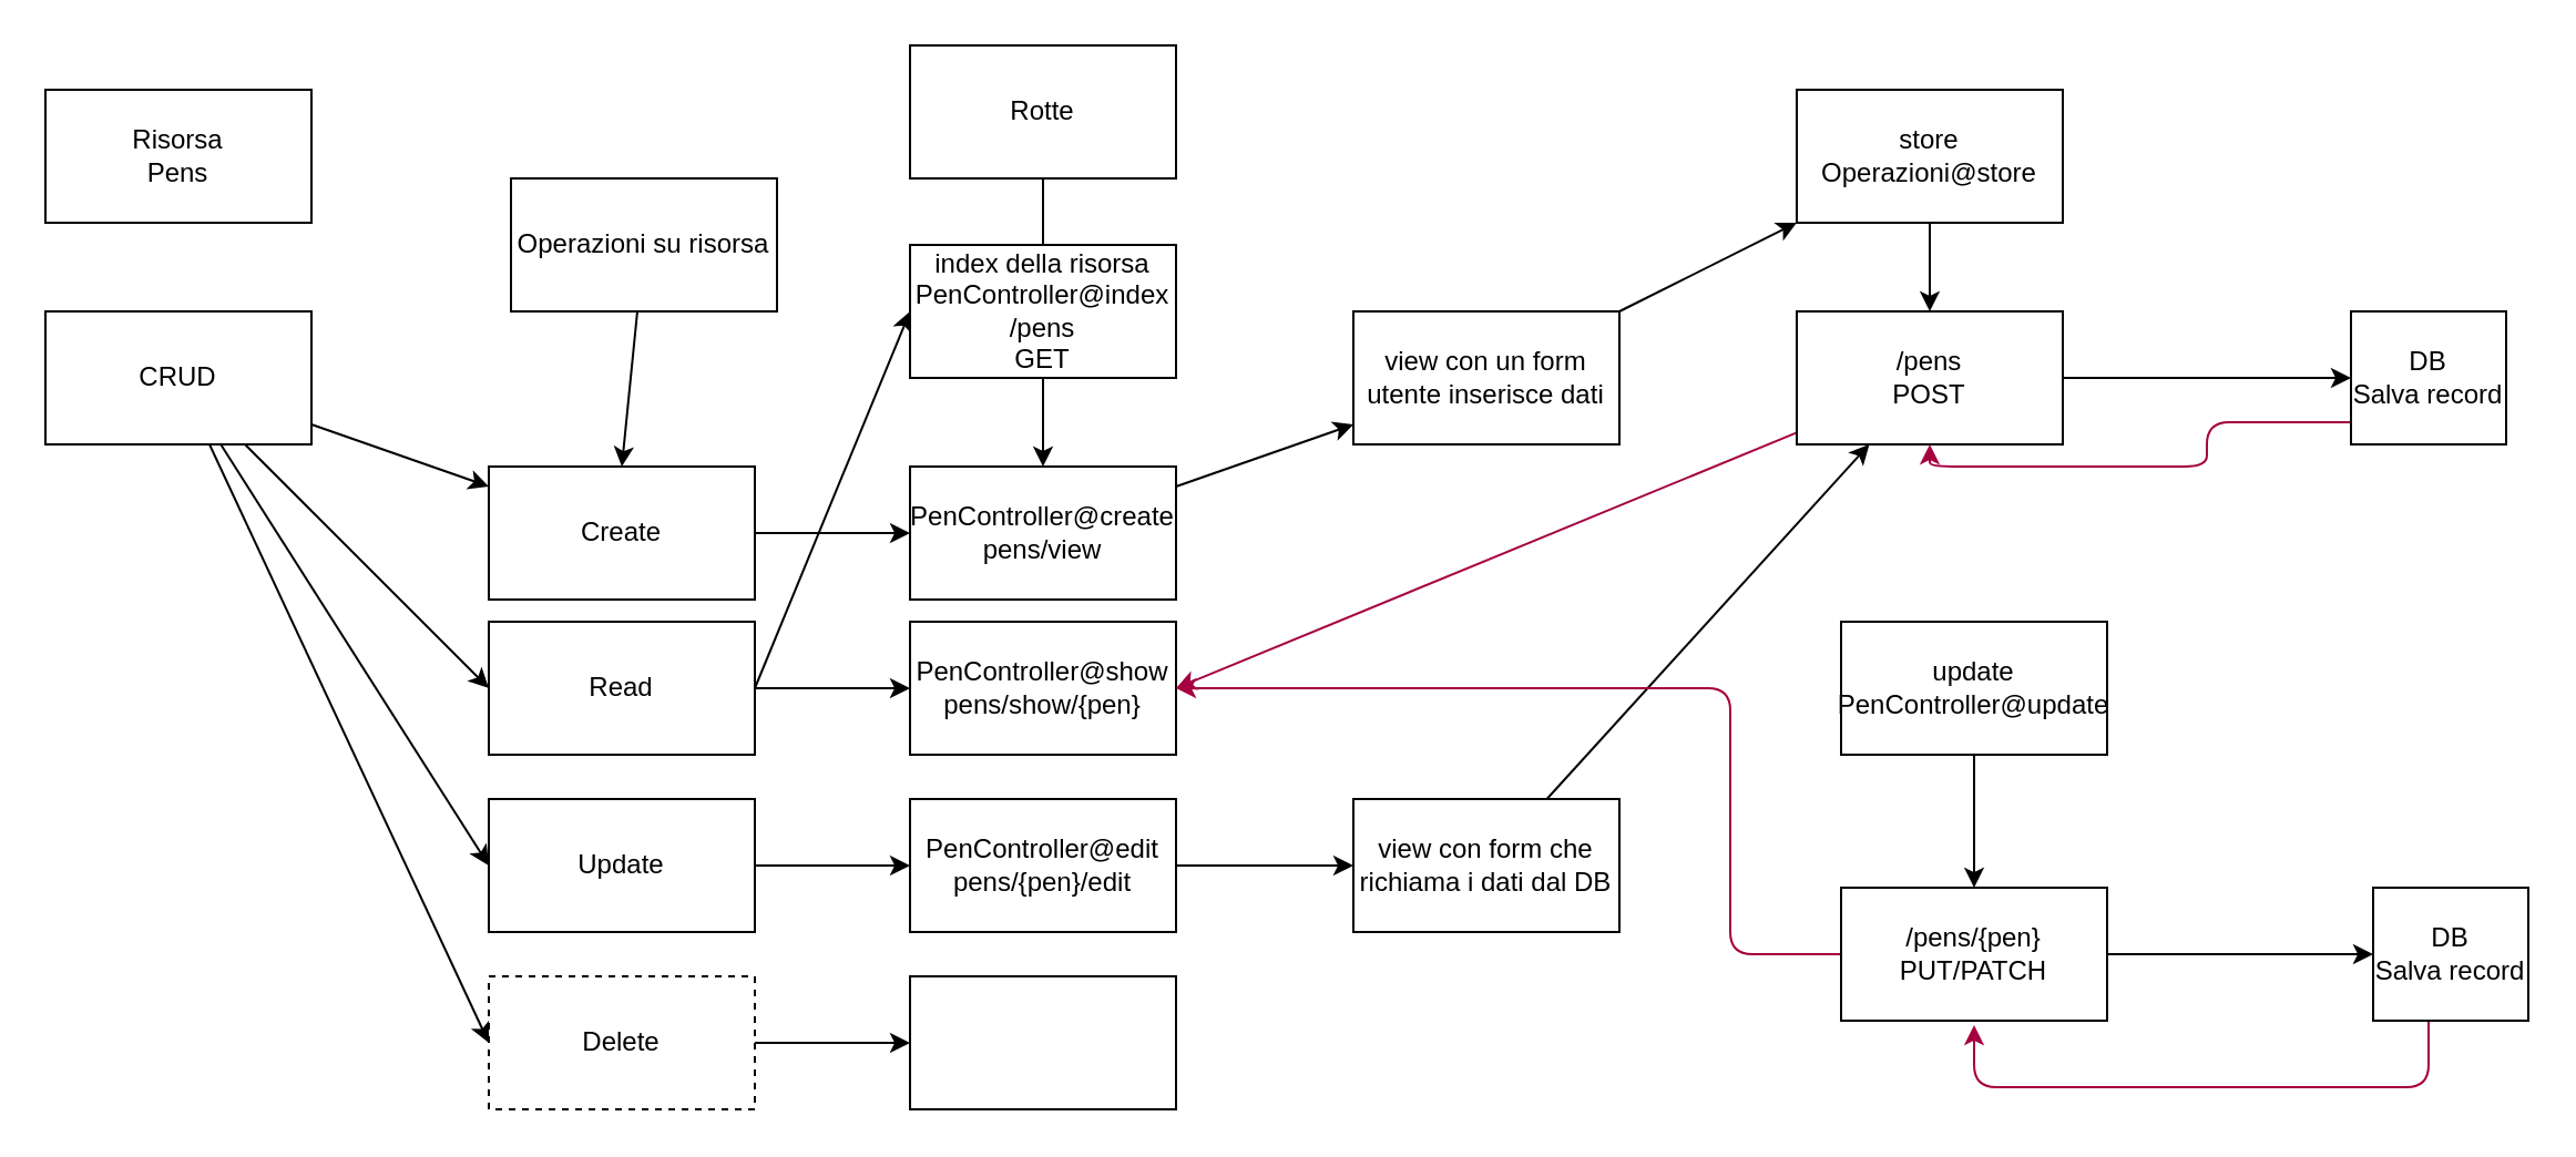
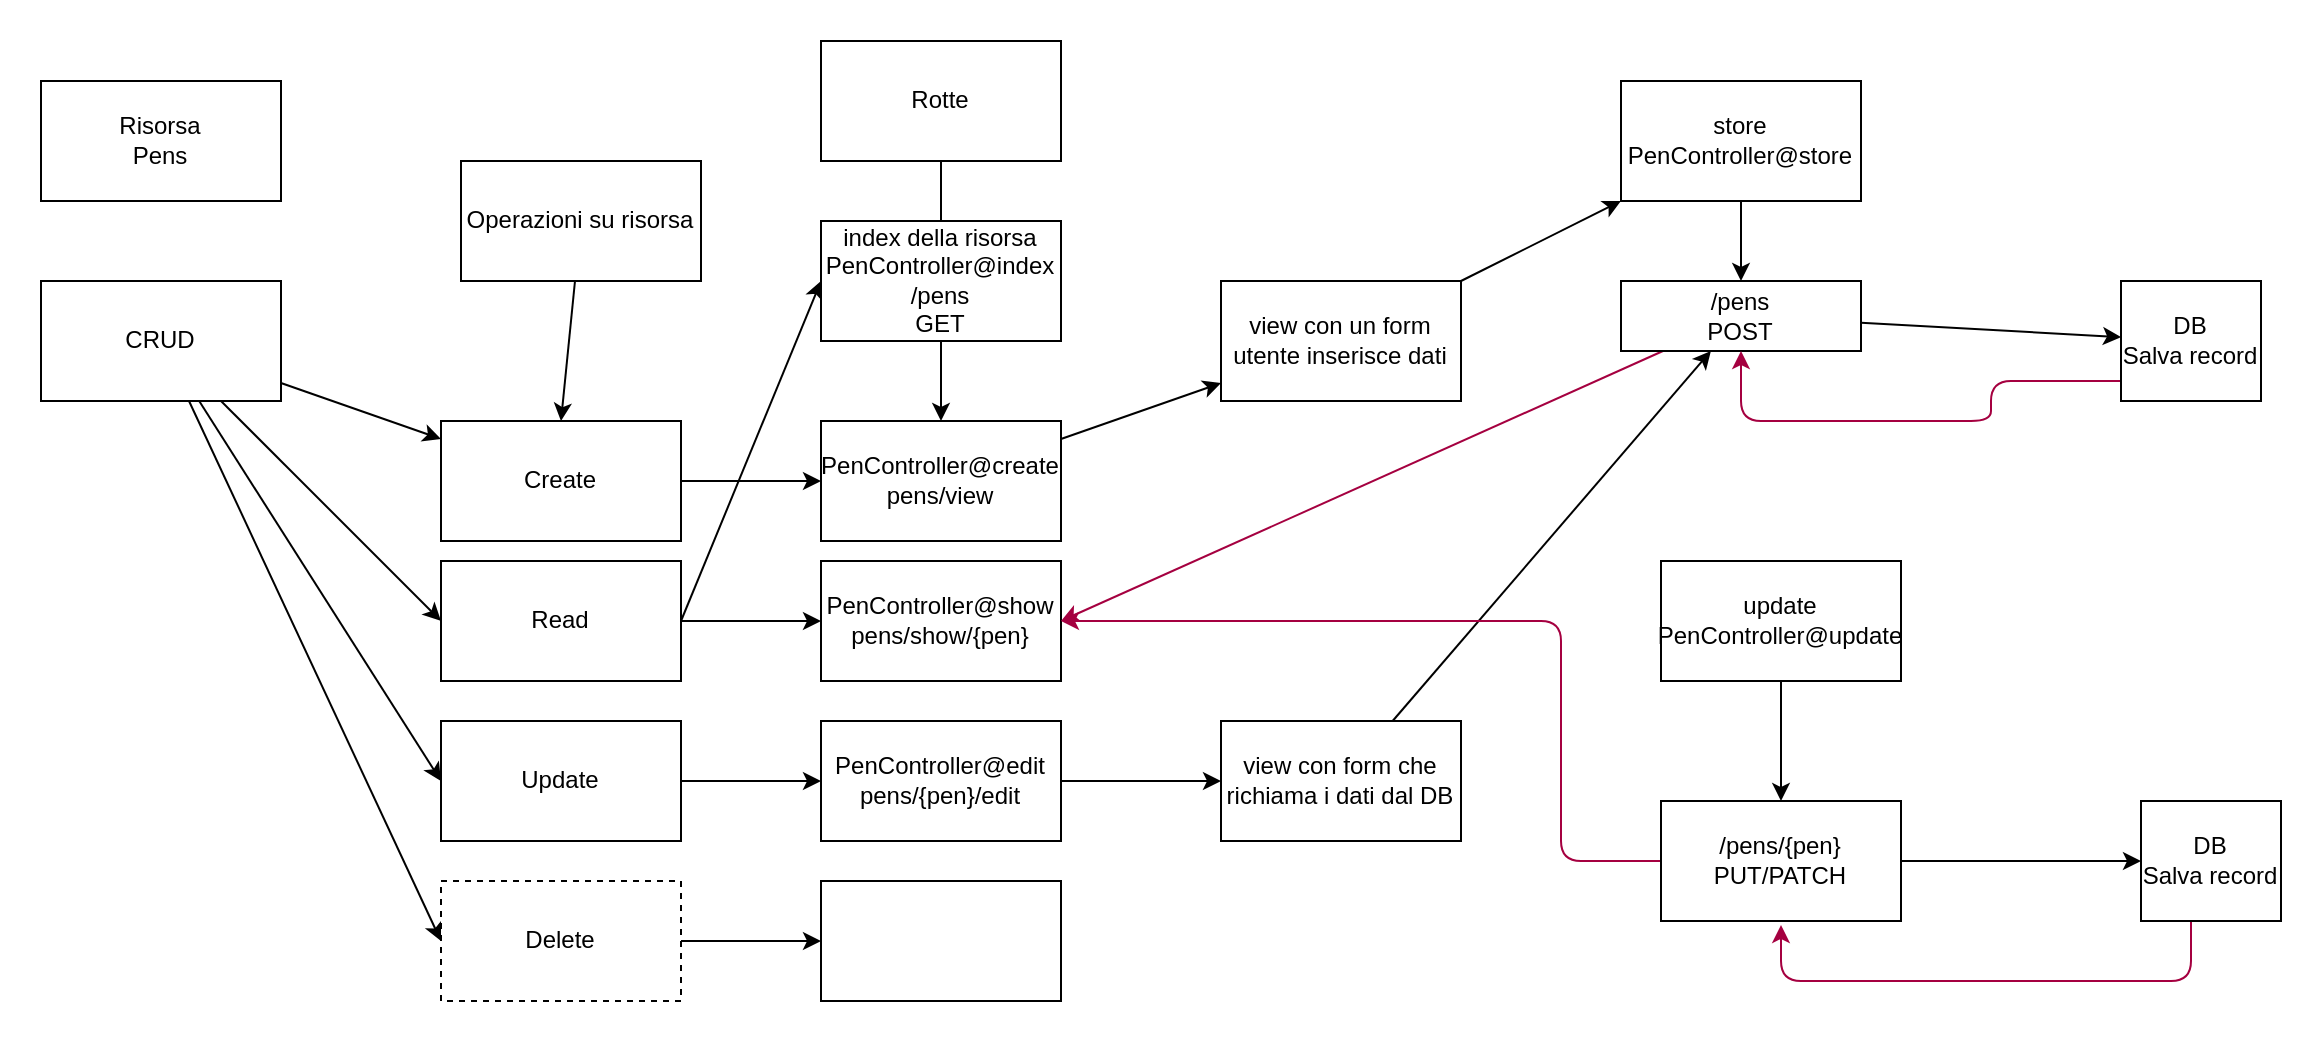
  <mxCell id="0" />
  <mxCell id="1" parent="0" />
  <mxCell id="2" value="Risorsa &lt;br&gt;Pens" style="rounded=0;whiteSpace=wrap;html=1;" parent="1" vertex="1"><mxGeometry x="20" y="40" width="120" height="60" as="geometry" /></mxCell>
  <mxCell id="3" value="" style="edgeStyle=none;html=1;" parent="1" source="7" target="9" edge="1"><mxGeometry relative="1" as="geometry" /></mxCell>
  <mxCell id="4" style="edgeStyle=none;html=1;entryX=0;entryY=0.5;entryDx=0;entryDy=0;" parent="1" source="7" target="12" edge="1"><mxGeometry relative="1" as="geometry" /></mxCell>
  <mxCell id="5" style="edgeStyle=none;html=1;entryX=0;entryY=0.5;entryDx=0;entryDy=0;" parent="1" source="7" target="14" edge="1"><mxGeometry relative="1" as="geometry" /></mxCell>
  <mxCell id="6" style="edgeStyle=none;html=1;entryX=0;entryY=0.5;entryDx=0;entryDy=0;" parent="1" source="7" target="16" edge="1"><mxGeometry relative="1" as="geometry" /></mxCell>
  <mxCell id="7" value="CRUD" style="rounded=0;whiteSpace=wrap;html=1;" parent="1" vertex="1"><mxGeometry x="20" y="140" width="120" height="60" as="geometry" /></mxCell>
  <mxCell id="8" style="edgeStyle=none;html=1;entryX=0;entryY=0.5;entryDx=0;entryDy=0;" parent="1" source="9" edge="1"><mxGeometry relative="1" as="geometry"><mxPoint x="410" y="240" as="targetPoint" /></mxGeometry></mxCell>
  <mxCell id="9" value="Create" style="rounded=0;whiteSpace=wrap;html=1;" parent="1" vertex="1"><mxGeometry x="220" y="210" width="120" height="60" as="geometry" /></mxCell>
  <mxCell id="10" style="edgeStyle=none;html=1;entryX=0;entryY=0.5;entryDx=0;entryDy=0;" parent="1" source="12" edge="1"><mxGeometry relative="1" as="geometry"><mxPoint x="410" y="310" as="targetPoint" /></mxGeometry></mxCell>
  <mxCell id="11" style="edgeStyle=none;html=1;entryX=0;entryY=0.5;entryDx=0;entryDy=0;exitX=1;exitY=0.5;exitDx=0;exitDy=0;" parent="1" source="12" target="34" edge="1"><mxGeometry relative="1" as="geometry" /></mxCell>
  <mxCell id="12" value="Read" style="rounded=0;whiteSpace=wrap;html=1;" parent="1" vertex="1"><mxGeometry x="220" y="280" width="120" height="60" as="geometry" /></mxCell>
  <mxCell id="13" style="edgeStyle=none;html=1;" parent="1" source="14" edge="1"><mxGeometry relative="1" as="geometry"><mxPoint x="410" y="390" as="targetPoint" /></mxGeometry></mxCell>
  <mxCell id="14" value="Update" style="rounded=0;whiteSpace=wrap;html=1;" parent="1" vertex="1"><mxGeometry x="220" y="360" width="120" height="60" as="geometry" /></mxCell>
  <mxCell id="15" style="edgeStyle=none;html=1;" parent="1" source="16" edge="1"><mxGeometry relative="1" as="geometry"><mxPoint x="410" y="470" as="targetPoint" /></mxGeometry></mxCell>
  <mxCell id="16" value="Delete" style="rounded=0;whiteSpace=wrap;html=1;dashed=1;" parent="1" vertex="1"><mxGeometry x="220" y="440" width="120" height="60" as="geometry" /></mxCell>
  <mxCell id="17" style="edgeStyle=none;html=1;entryX=0.5;entryY=0;entryDx=0;entryDy=0;" parent="1" source="18" target="9" edge="1"><mxGeometry relative="1" as="geometry" /></mxCell>
  <mxCell id="18" value="Operazioni su risorsa" style="rounded=0;whiteSpace=wrap;html=1;" parent="1" vertex="1"><mxGeometry x="230" y="80" width="120" height="60" as="geometry" /></mxCell>
  <mxCell id="19" value="" style="edgeStyle=none;html=1;startArrow=none;" parent="1" source="34" target="22" edge="1"><mxGeometry relative="1" as="geometry" /></mxCell>
  <mxCell id="20" value="Rotte" style="rounded=0;whiteSpace=wrap;html=1;" parent="1" vertex="1"><mxGeometry x="410" width="120" height="60" as="geometry" y="20" /></mxCell>
  <mxCell id="21" value="" style="edgeStyle=none;html=1;" parent="1" source="22" target="28" edge="1"><mxGeometry relative="1" as="geometry" /></mxCell>
  <mxCell id="22" value="PenController@create&lt;br&gt;pens/view" style="rounded=0;whiteSpace=wrap;html=1;" parent="1" vertex="1"><mxGeometry x="410" y="210" width="120" height="60" as="geometry" /></mxCell>
  <mxCell id="23" value="PenController@show&lt;br&gt;pens/show/{pen}" style="rounded=0;whiteSpace=wrap;html=1;" parent="1" vertex="1"><mxGeometry x="410" y="280" width="120" height="60" as="geometry" /></mxCell>
  <mxCell id="24" value="" style="edgeStyle=none;html=1;" parent="1" source="25" target="39" edge="1"><mxGeometry relative="1" as="geometry" /></mxCell>
  <mxCell id="25" value="&lt;span&gt;PenController@edit&lt;br&gt;pens/{pen}/edit&lt;br&gt;&lt;/span&gt;" style="rounded=0;whiteSpace=wrap;html=1;" parent="1" vertex="1"><mxGeometry x="410" y="360" width="120" height="60" as="geometry" /></mxCell>
  <mxCell id="26" value="" style="rounded=0;whiteSpace=wrap;html=1;" parent="1" vertex="1"><mxGeometry x="410" y="440" width="120" height="60" as="geometry" /></mxCell>
  <mxCell id="27" value="" style="edgeStyle=none;html=1;" parent="1" source="28" target="30" edge="1"><mxGeometry relative="1" as="geometry" /></mxCell>
  <mxCell id="28" value="view con un form&lt;br&gt;utente inserisce dati" style="rounded=0;whiteSpace=wrap;html=1;" parent="1" vertex="1"><mxGeometry x="610" y="140" width="120" height="60" as="geometry" /></mxCell>
  <mxCell id="29" style="edgeStyle=none;html=1;entryX=0.5;entryY=0;entryDx=0;entryDy=0;" parent="1" source="30" target="33" edge="1"><mxGeometry relative="1" as="geometry" /></mxCell>
- <mxCell id="30" value="store&lt;br&gt;Operazioni@store" style="rounded=0;whiteSpace=wrap;html=1;" parent="1" vertex="1"><mxGeometry x="810" y="40" width="120" height="60" as="geometry" /></mxCell>
+ <mxCell id="30" value="store&lt;br&gt;PenController@store" style="rounded=0;whiteSpace=wrap;html=1;" parent="1" vertex="1"><mxGeometry x="810" y="40" width="120" height="60" as="geometry" /></mxCell>
  <mxCell id="31" value="" style="edgeStyle=none;html=1;" parent="1" source="33" target="37" edge="1"><mxGeometry relative="1" as="geometry" /></mxCell>
  <mxCell id="32" style="html=1;entryX=1;entryY=0.5;entryDx=0;entryDy=0;fillColor=#d80073;strokeColor=#A50040;" parent="1" source="33" target="23" edge="1"><mxGeometry relative="1" as="geometry" /></mxCell>
- <mxCell id="33" value="/pens&lt;br&gt;POST" style="rounded=0;whiteSpace=wrap;html=1;" parent="1" vertex="1"><mxGeometry x="810" y="140" width="120" height="60" as="geometry" /></mxCell>
+ <mxCell id="33" value="/pens&lt;br&gt;POST" style="rounded=0;whiteSpace=wrap;html=1;" parent="1" vertex="1"><mxGeometry x="810" y="140" width="120" height="35" as="geometry" /></mxCell>
  <mxCell id="34" value="index della risorsa&lt;br&gt;PenController@index&lt;br&gt;/pens&lt;br&gt;GET" style="rounded=0;whiteSpace=wrap;html=1;" parent="1" vertex="1"><mxGeometry x="410" y="110" width="120" height="60" as="geometry" /></mxCell>
  <mxCell id="35" value="" style="edgeStyle=none;html=1;endArrow=none;" parent="1" source="20" target="34" edge="1"><mxGeometry relative="1" as="geometry"><mxPoint x="470" y="80" as="sourcePoint" /><mxPoint x="470" y="210" as="targetPoint" /></mxGeometry></mxCell>
  <mxCell id="36" style="edgeStyle=orthogonalEdgeStyle;html=1;entryX=0.5;entryY=1;entryDx=0;entryDy=0;fillColor=#d80073;strokeColor=#A50040;" parent="1" source="37" target="33" edge="1"><mxGeometry relative="1" as="geometry"><mxPoint x="930" y="240" as="targetPoint" /><Array as="points"><mxPoint x="995" y="190" /><mxPoint x="995" y="210" /><mxPoint x="870" y="210" /></Array></mxGeometry></mxCell>
  <mxCell id="37" value="DB&lt;br&gt;Salva record" style="rounded=0;whiteSpace=wrap;html=1;" parent="1" vertex="1"><mxGeometry x="1060" y="140" width="70" height="60" as="geometry" /></mxCell>
  <mxCell id="38" style="edgeStyle=none;html=1;" parent="1" source="39" target="33" edge="1"><mxGeometry relative="1" as="geometry" /></mxCell>
  <mxCell id="39" value="&lt;span&gt;view con form che richiama i dati dal DB&lt;br&gt;&lt;/span&gt;" style="rounded=0;whiteSpace=wrap;html=1;" parent="1" vertex="1"><mxGeometry x="610" y="360" width="120" height="60" as="geometry" /></mxCell>
  <mxCell id="40" style="edgeStyle=none;html=1;exitX=1;exitY=0.5;exitDx=0;exitDy=0;" parent="1" source="46" target="45" edge="1"><mxGeometry relative="1" as="geometry" /></mxCell>
  <mxCell id="41" style="edgeStyle=orthogonalEdgeStyle;html=1;fillColor=#d80073;strokeColor=#A50040;exitX=0;exitY=0.5;exitDx=0;exitDy=0;entryX=1;entryY=0.5;entryDx=0;entryDy=0;" parent="1" source="46" target="23" edge="1"><mxGeometry relative="1" as="geometry"><Array as="points"><mxPoint x="780" y="430" /><mxPoint x="780" y="310" /></Array></mxGeometry></mxCell>
  <mxCell id="42" value="" style="edgeStyle=none;html=1;" edge="1" parent="1" source="43" target="46"><mxGeometry relative="1" as="geometry" /></mxCell>
  <mxCell id="43" value="update&lt;br&gt;PenController@update" style="rounded=0;whiteSpace=wrap;html=1;" parent="1" vertex="1"><mxGeometry x="830" y="280" width="120" height="60" as="geometry" /></mxCell>
  <mxCell id="44" style="edgeStyle=orthogonalEdgeStyle;html=1;fillColor=#d80073;strokeColor=#A50040;" parent="1" source="45" edge="1"><mxGeometry relative="1" as="geometry"><Array as="points"><mxPoint x="1095" y="490" /><mxPoint x="890" y="490" /></Array><mxPoint x="890" y="462" as="targetPoint" /></mxGeometry></mxCell>
  <mxCell id="45" value="DB&lt;br&gt;Salva record" style="rounded=0;whiteSpace=wrap;html=1;" parent="1" vertex="1"><mxGeometry x="1070" y="400" width="70" height="60" as="geometry" /></mxCell>
  <mxCell id="46" value="/pens/{pen}&lt;br&gt;PUT/PATCH" style="rounded=0;whiteSpace=wrap;html=1;" vertex="1" parent="1"><mxGeometry x="830" y="400" width="120" height="60" as="geometry" /></mxCell>
